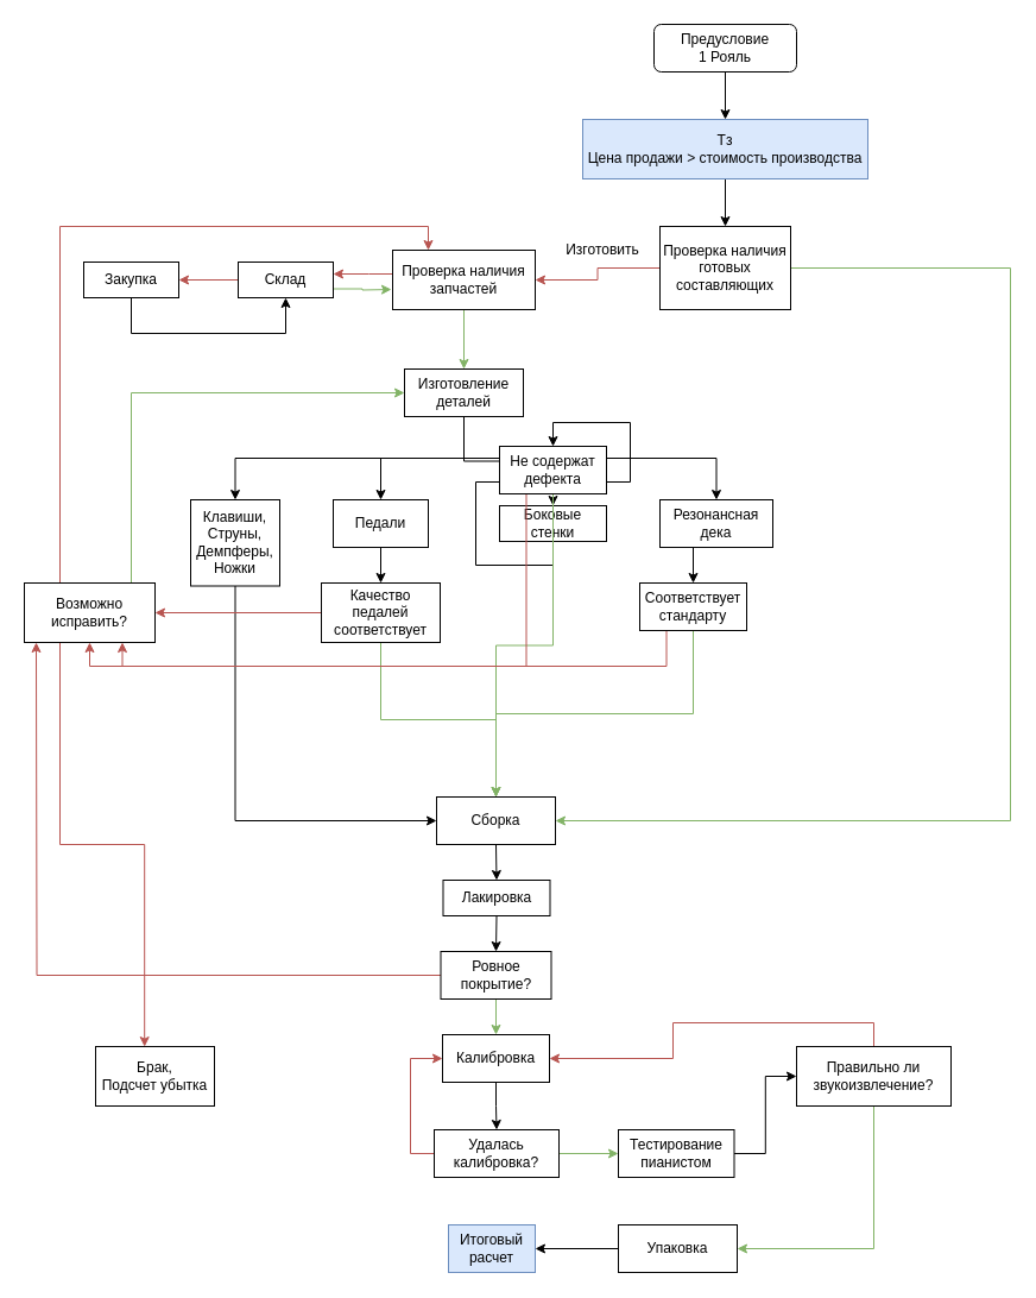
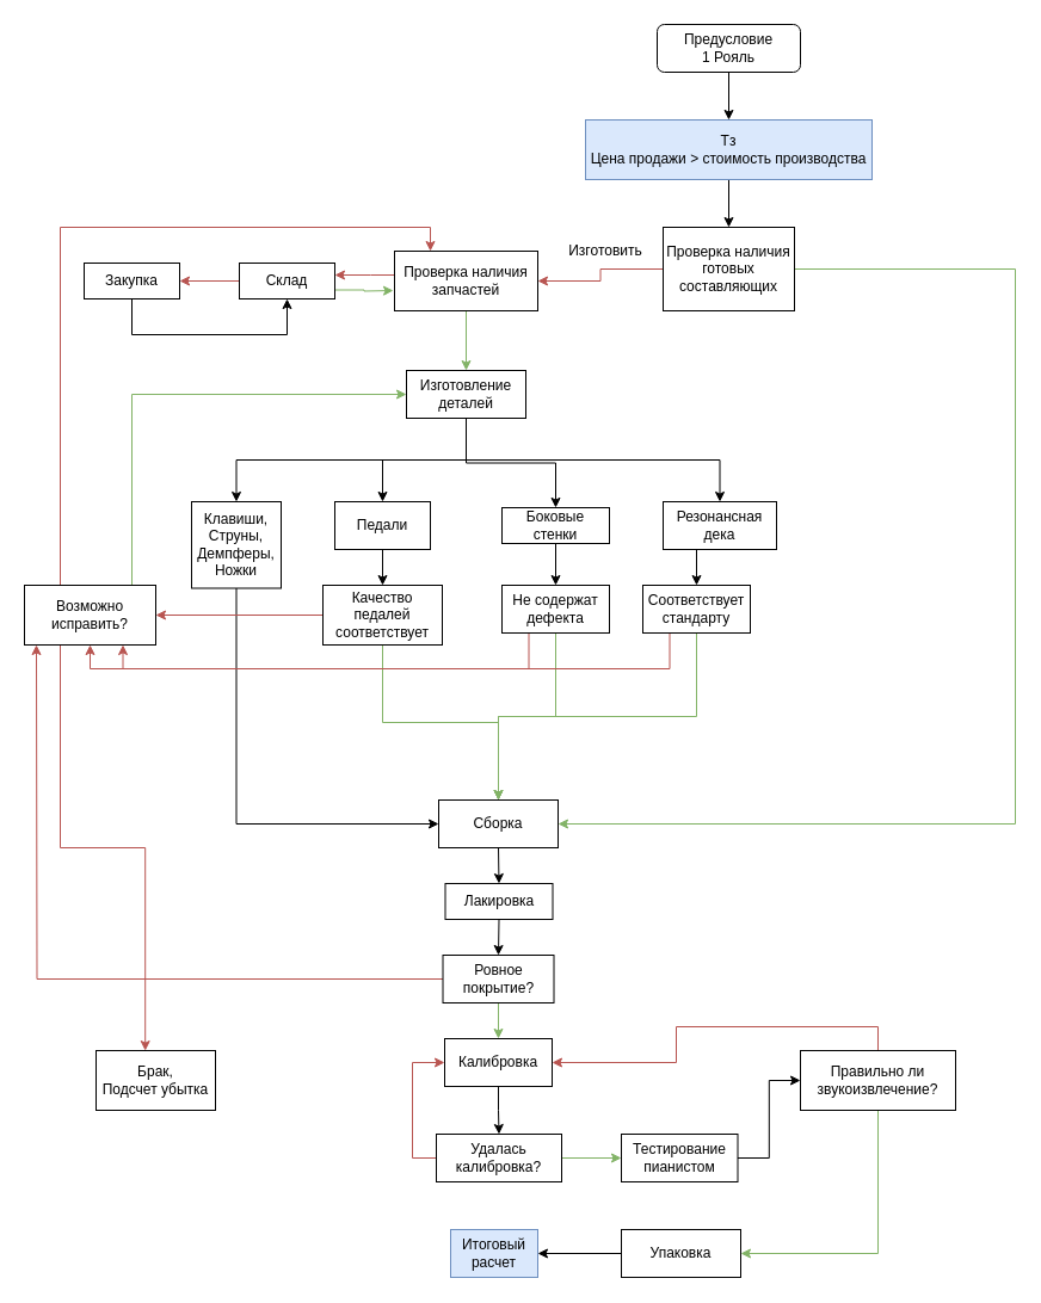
  <mxCell id="0" />
  <mxCell id="1" parent="0" />
  <mxCell id="2" style="edgeStyle=orthogonalEdgeStyle;rounded=0;orthogonalLoop=1;jettySize=auto;html=1;" edge="1" parent="1" source="3" target="5"><mxGeometry relative="1" as="geometry" /></mxCell>
  <mxCell id="3" value="Предусловие&lt;br&gt;1 Рояль" style="rounded=1;whiteSpace=wrap;html=1;" vertex="1" parent="1"><mxGeometry x="550" y="20" width="120" height="40" as="geometry" /></mxCell>
  <mxCell id="4" style="edgeStyle=orthogonalEdgeStyle;rounded=0;orthogonalLoop=1;jettySize=auto;html=1;exitX=0.5;exitY=1;exitDx=0;exitDy=0;entryX=0.5;entryY=0;entryDx=0;entryDy=0;" edge="1" parent="1" source="5" target="21"><mxGeometry relative="1" as="geometry" /></mxCell>
  <mxCell id="5" value="Тз&lt;br&gt;Цена продажи &amp;gt; стоимость производства" style="rounded=0;whiteSpace=wrap;html=1;fillColor=#dae8fc;strokeColor=#6c8ebf;" vertex="1" parent="1"><mxGeometry x="490" y="100" width="240" height="50" as="geometry" /></mxCell>
  <mxCell id="6" style="edgeStyle=orthogonalEdgeStyle;rounded=0;orthogonalLoop=1;jettySize=auto;html=1;fillColor=#f8cecc;strokeColor=#b85450;" edge="1" parent="1" source="8" target="11"><mxGeometry relative="1" as="geometry"><Array as="points"><mxPoint x="310" y="230" /><mxPoint x="310" y="230" /></Array></mxGeometry></mxCell>
  <mxCell id="7" style="edgeStyle=orthogonalEdgeStyle;rounded=0;orthogonalLoop=1;jettySize=auto;html=1;exitX=0.5;exitY=1;exitDx=0;exitDy=0;entryX=0.5;entryY=0;entryDx=0;entryDy=0;fillColor=#d5e8d4;strokeColor=#82b366;" edge="1" parent="1" source="8" target="18"><mxGeometry relative="1" as="geometry" /></mxCell>
  <mxCell id="8" value="Проверка наличия запчастей" style="rounded=0;whiteSpace=wrap;html=1;" vertex="1" parent="1"><mxGeometry x="330" y="210" width="120" height="50" as="geometry" /></mxCell>
  <mxCell id="9" style="edgeStyle=orthogonalEdgeStyle;rounded=0;orthogonalLoop=1;jettySize=auto;html=1;entryX=1;entryY=0.5;entryDx=0;entryDy=0;fillColor=#f8cecc;strokeColor=#b85450;" edge="1" parent="1" source="11" target="13"><mxGeometry relative="1" as="geometry" /></mxCell>
  <mxCell id="10" style="edgeStyle=orthogonalEdgeStyle;rounded=0;orthogonalLoop=1;jettySize=auto;html=1;exitX=1;exitY=0.75;exitDx=0;exitDy=0;fillColor=#d5e8d4;strokeColor=#82b366;" edge="1" parent="1" source="11"><mxGeometry relative="1" as="geometry"><mxPoint x="329" y="243" as="targetPoint" /></mxGeometry></mxCell>
  <mxCell id="11" value="Склад" style="rounded=0;whiteSpace=wrap;html=1;" vertex="1" parent="1"><mxGeometry x="200" y="220" width="80" height="30" as="geometry" /></mxCell>
  <mxCell id="12" style="edgeStyle=orthogonalEdgeStyle;rounded=0;orthogonalLoop=1;jettySize=auto;html=1;exitX=0.5;exitY=1;exitDx=0;exitDy=0;entryX=0.5;entryY=1;entryDx=0;entryDy=0;" edge="1" parent="1" source="13" target="11"><mxGeometry relative="1" as="geometry"><Array as="points"><mxPoint x="110" y="280" /><mxPoint x="240" y="280" /></Array></mxGeometry></mxCell>
  <mxCell id="13" value="Закупка" style="rounded=0;whiteSpace=wrap;html=1;" vertex="1" parent="1"><mxGeometry x="70" y="220" width="80" height="30" as="geometry" /></mxCell>
  <mxCell id="14" style="edgeStyle=orthogonalEdgeStyle;rounded=0;orthogonalLoop=1;jettySize=auto;html=1;exitX=0.5;exitY=1;exitDx=0;exitDy=0;" edge="1" parent="1" source="18" target="28"><mxGeometry relative="1" as="geometry" /></mxCell>
  <mxCell id="15" style="edgeStyle=orthogonalEdgeStyle;rounded=0;orthogonalLoop=1;jettySize=auto;html=1;exitX=0.5;exitY=1;exitDx=0;exitDy=0;entryX=0.5;entryY=0;entryDx=0;entryDy=0;" edge="1" parent="1" source="18" target="26"><mxGeometry relative="1" as="geometry" /></mxCell>
  <mxCell id="16" style="edgeStyle=orthogonalEdgeStyle;rounded=0;orthogonalLoop=1;jettySize=auto;html=1;exitX=0.5;exitY=1;exitDx=0;exitDy=0;entryX=0.5;entryY=0;entryDx=0;entryDy=0;" edge="1" parent="1" source="18" target="33"><mxGeometry relative="1" as="geometry" /></mxCell>
  <mxCell id="17" style="edgeStyle=orthogonalEdgeStyle;rounded=0;orthogonalLoop=1;jettySize=auto;html=1;exitX=0.5;exitY=1;exitDx=0;exitDy=0;entryX=0.5;entryY=0;entryDx=0;entryDy=0;" edge="1" parent="1" source="18" target="38"><mxGeometry relative="1" as="geometry"><Array as="points"><mxPoint x="390" y="385" /><mxPoint x="602" y="385" /></Array></mxGeometry></mxCell>
  <mxCell id="18" value="Изготовление деталей" style="rounded=0;whiteSpace=wrap;html=1;" vertex="1" parent="1"><mxGeometry x="340" y="310" width="100" height="40" as="geometry" /></mxCell>
  <mxCell id="19" style="edgeStyle=orthogonalEdgeStyle;rounded=0;orthogonalLoop=1;jettySize=auto;html=1;exitX=0;exitY=0.5;exitDx=0;exitDy=0;entryX=1;entryY=0.5;entryDx=0;entryDy=0;fillColor=#f8cecc;strokeColor=#b85450;" edge="1" parent="1" source="21" target="8"><mxGeometry relative="1" as="geometry" /></mxCell>
  <mxCell id="20" style="edgeStyle=orthogonalEdgeStyle;rounded=0;orthogonalLoop=1;jettySize=auto;html=1;exitX=1;exitY=0.5;exitDx=0;exitDy=0;entryX=1;entryY=0.5;entryDx=0;entryDy=0;fillColor=#d5e8d4;strokeColor=#82b366;" edge="1" parent="1" source="21" target="23"><mxGeometry relative="1" as="geometry"><Array as="points"><mxPoint x="850" y="225" /><mxPoint x="850" y="690" /></Array></mxGeometry></mxCell>
  <mxCell id="21" value="Проверка наличия готовых составляющих" style="rounded=0;whiteSpace=wrap;html=1;" vertex="1" parent="1"><mxGeometry x="555" y="190" width="110" height="70" as="geometry" /></mxCell>
  <mxCell id="22" style="edgeStyle=orthogonalEdgeStyle;rounded=0;orthogonalLoop=1;jettySize=auto;html=1;exitX=0.5;exitY=1;exitDx=0;exitDy=0;entryX=0.5;entryY=0;entryDx=0;entryDy=0;" edge="1" parent="1" source="23" target="48"><mxGeometry relative="1" as="geometry" /></mxCell>
  <mxCell id="23" value="Сборка" style="rounded=0;whiteSpace=wrap;html=1;" vertex="1" parent="1"><mxGeometry x="367" y="670" width="100" height="40" as="geometry" /></mxCell>
  <mxCell id="24" value="Изготовить" style="text;html=1;strokeColor=none;fillColor=none;align=center;verticalAlign=middle;whiteSpace=wrap;rounded=0;" vertex="1" parent="1"><mxGeometry x="467" y="200" width="80" height="20" as="geometry" /></mxCell>
  <mxCell id="25" style="edgeStyle=orthogonalEdgeStyle;rounded=0;orthogonalLoop=1;jettySize=auto;html=1;exitX=0.5;exitY=1;exitDx=0;exitDy=0;entryX=0;entryY=0.5;entryDx=0;entryDy=0;" edge="1" parent="1" source="26" target="23"><mxGeometry relative="1" as="geometry" /></mxCell>
  <mxCell id="26" value="Клавиши,&lt;br&gt;Струны,&lt;br&gt;Демпферы,&lt;br&gt;Ножки" style="rounded=0;whiteSpace=wrap;html=1;" vertex="1" parent="1"><mxGeometry x="160" y="420" width="75" height="72.5" as="geometry" /></mxCell>
  <mxCell id="27" style="edgeStyle=orthogonalEdgeStyle;rounded=0;orthogonalLoop=1;jettySize=auto;html=1;exitX=0.5;exitY=1;exitDx=0;exitDy=0;entryX=0.5;entryY=0;entryDx=0;entryDy=0;" edge="1" parent="1" source="28" target="31"><mxGeometry relative="1" as="geometry" /></mxCell>
  <mxCell id="28" value="Педали" style="rounded=0;whiteSpace=wrap;html=1;" vertex="1" parent="1"><mxGeometry x="280" y="420" width="80" height="40" as="geometry" /></mxCell>
  <mxCell id="29" style="edgeStyle=orthogonalEdgeStyle;rounded=0;orthogonalLoop=1;jettySize=auto;html=1;entryX=0.5;entryY=0;entryDx=0;entryDy=0;fillColor=#d5e8d4;strokeColor=#82b366;" edge="1" parent="1" source="31" target="23"><mxGeometry relative="1" as="geometry" /></mxCell>
  <mxCell id="30" style="edgeStyle=orthogonalEdgeStyle;rounded=0;orthogonalLoop=1;jettySize=auto;html=1;entryX=1;entryY=0.5;entryDx=0;entryDy=0;fillColor=#f8cecc;strokeColor=#b85450;" edge="1" parent="1" source="31" target="45"><mxGeometry relative="1" as="geometry" /></mxCell>
  <mxCell id="31" value="Качество педалей соответствует" style="rounded=0;whiteSpace=wrap;html=1;" vertex="1" parent="1"><mxGeometry x="270" y="490" width="100" height="50" as="geometry" /></mxCell>
  <mxCell id="32" style="edgeStyle=orthogonalEdgeStyle;rounded=0;orthogonalLoop=1;jettySize=auto;html=1;exitX=0.5;exitY=1;exitDx=0;exitDy=0;entryX=0.5;entryY=0;entryDx=0;entryDy=0;" edge="1" parent="1" source="33" target="36"><mxGeometry relative="1" as="geometry" /></mxCell>
  <mxCell id="33" value="Боковые стенки" style="rounded=0;whiteSpace=wrap;html=1;" vertex="1" parent="1"><mxGeometry x="420" y="425" width="90" height="30" as="geometry" /></mxCell>
  <mxCell id="34" style="edgeStyle=orthogonalEdgeStyle;rounded=0;orthogonalLoop=1;jettySize=auto;html=1;exitX=0.5;exitY=1;exitDx=0;exitDy=0;entryX=0.5;entryY=0;entryDx=0;entryDy=0;fillColor=#d5e8d4;strokeColor=#82b366;" edge="1" parent="1" source="36" target="23"><mxGeometry relative="1" as="geometry" /></mxCell>
  <mxCell id="35" style="edgeStyle=orthogonalEdgeStyle;rounded=0;orthogonalLoop=1;jettySize=auto;html=1;exitX=0.25;exitY=1;exitDx=0;exitDy=0;entryX=0.75;entryY=1;entryDx=0;entryDy=0;fillColor=#f8cecc;strokeColor=#b85450;" edge="1" parent="1" source="36" target="45"><mxGeometry relative="1" as="geometry" /></mxCell>
- <mxCell id="36" value="Не содержат дефекта" style="rounded=0;whiteSpace=wrap;html=1;" vertex="1" parent="1"><mxGeometry x="420" y="375" width="90" height="40" as="geometry" /></mxCell>
+ <mxCell id="36" value="Не содержат дефекта" style="rounded=0;whiteSpace=wrap;html=1;" vertex="1" parent="1"><mxGeometry x="420" y="490" width="90" height="40" as="geometry" /></mxCell>
  <mxCell id="37" style="edgeStyle=orthogonalEdgeStyle;rounded=0;orthogonalLoop=1;jettySize=auto;html=1;exitX=0.5;exitY=1;exitDx=0;exitDy=0;entryX=0.5;entryY=0;entryDx=0;entryDy=0;" edge="1" parent="1" source="38" target="41"><mxGeometry relative="1" as="geometry" /></mxCell>
  <mxCell id="38" value="Резонансная дека" style="rounded=0;whiteSpace=wrap;html=1;" vertex="1" parent="1"><mxGeometry x="555" y="420" width="95" height="40" as="geometry" /></mxCell>
  <mxCell id="39" style="edgeStyle=orthogonalEdgeStyle;rounded=0;orthogonalLoop=1;jettySize=auto;html=1;exitX=0.5;exitY=1;exitDx=0;exitDy=0;entryX=0.5;entryY=0;entryDx=0;entryDy=0;fillColor=#d5e8d4;strokeColor=#82b366;" edge="1" parent="1" source="41" target="23"><mxGeometry relative="1" as="geometry" /></mxCell>
  <mxCell id="40" style="edgeStyle=orthogonalEdgeStyle;rounded=0;orthogonalLoop=1;jettySize=auto;html=1;exitX=0.25;exitY=1;exitDx=0;exitDy=0;entryX=0.5;entryY=1;entryDx=0;entryDy=0;fillColor=#f8cecc;strokeColor=#b85450;" edge="1" parent="1" source="41" target="45"><mxGeometry relative="1" as="geometry" /></mxCell>
  <mxCell id="41" value="Соответствует стандарту" style="rounded=0;whiteSpace=wrap;html=1;" vertex="1" parent="1"><mxGeometry x="538" y="490" width="90" height="40" as="geometry" /></mxCell>
  <mxCell id="42" style="edgeStyle=orthogonalEdgeStyle;rounded=0;orthogonalLoop=1;jettySize=auto;html=1;exitX=0.5;exitY=0;exitDx=0;exitDy=0;entryX=0;entryY=0.5;entryDx=0;entryDy=0;fillColor=#d5e8d4;strokeColor=#82b366;" edge="1" parent="1" source="45" target="18"><mxGeometry relative="1" as="geometry"><Array as="points"><mxPoint x="110" y="490" /><mxPoint x="110" y="330" /></Array></mxGeometry></mxCell>
  <mxCell id="43" style="edgeStyle=orthogonalEdgeStyle;rounded=0;orthogonalLoop=1;jettySize=auto;html=1;exitX=0.5;exitY=0;exitDx=0;exitDy=0;entryX=0.25;entryY=0;entryDx=0;entryDy=0;fillColor=#f8cecc;strokeColor=#b85450;" edge="1" parent="1" source="45" target="8"><mxGeometry relative="1" as="geometry"><Array as="points"><mxPoint x="50" y="490" /><mxPoint x="50" y="190" /><mxPoint x="360" y="190" /></Array></mxGeometry></mxCell>
  <mxCell id="44" style="edgeStyle=orthogonalEdgeStyle;rounded=0;orthogonalLoop=1;jettySize=auto;html=1;exitX=0.5;exitY=1;exitDx=0;exitDy=0;entryX=0.412;entryY=0.002;entryDx=0;entryDy=0;entryPerimeter=0;fillColor=#f8cecc;strokeColor=#b85450;" edge="1" parent="1" source="45" target="46"><mxGeometry relative="1" as="geometry"><Array as="points"><mxPoint x="50" y="540" /><mxPoint x="50" y="710" /><mxPoint x="121" y="710" /></Array></mxGeometry></mxCell>
  <mxCell id="45" value="Возможно исправить?" style="rounded=0;whiteSpace=wrap;html=1;" vertex="1" parent="1"><mxGeometry x="20" y="490" width="110" height="50" as="geometry" /></mxCell>
  <mxCell id="46" value="Брак,&lt;br&gt;Подсчет убытка" style="rounded=0;whiteSpace=wrap;html=1;" vertex="1" parent="1"><mxGeometry x="80" y="880" width="100" height="50" as="geometry" /></mxCell>
  <mxCell id="47" style="edgeStyle=orthogonalEdgeStyle;rounded=0;orthogonalLoop=1;jettySize=auto;html=1;exitX=0.5;exitY=1;exitDx=0;exitDy=0;entryX=0.5;entryY=0;entryDx=0;entryDy=0;" edge="1" parent="1" source="48" target="51"><mxGeometry relative="1" as="geometry" /></mxCell>
  <mxCell id="48" value="Лакировка" style="rounded=0;whiteSpace=wrap;html=1;" vertex="1" parent="1"><mxGeometry x="372.5" y="740" width="90" height="30" as="geometry" /></mxCell>
  <mxCell id="49" style="edgeStyle=orthogonalEdgeStyle;rounded=0;orthogonalLoop=1;jettySize=auto;html=1;exitX=0;exitY=0.5;exitDx=0;exitDy=0;fillColor=#f8cecc;strokeColor=#b85450;" edge="1" parent="1" source="51"><mxGeometry relative="1" as="geometry"><mxPoint x="30" y="540" as="targetPoint" /></mxGeometry></mxCell>
  <mxCell id="50" style="edgeStyle=orthogonalEdgeStyle;rounded=0;orthogonalLoop=1;jettySize=auto;html=1;exitX=0.5;exitY=1;exitDx=0;exitDy=0;entryX=0.5;entryY=0;entryDx=0;entryDy=0;fillColor=#d5e8d4;strokeColor=#82b366;" edge="1" parent="1" source="51" target="53"><mxGeometry relative="1" as="geometry" /></mxCell>
  <mxCell id="51" value="Ровное покрытие?" style="rounded=0;whiteSpace=wrap;html=1;" vertex="1" parent="1"><mxGeometry x="370.5" y="800" width="93" height="40" as="geometry" /></mxCell>
  <mxCell id="52" style="edgeStyle=orthogonalEdgeStyle;rounded=0;orthogonalLoop=1;jettySize=auto;html=1;exitX=0.5;exitY=1;exitDx=0;exitDy=0;entryX=0.5;entryY=0;entryDx=0;entryDy=0;" edge="1" parent="1" source="53" target="56"><mxGeometry relative="1" as="geometry" /></mxCell>
  <mxCell id="53" value="Калибровка" style="rounded=0;whiteSpace=wrap;html=1;" vertex="1" parent="1"><mxGeometry x="372" y="870" width="90" height="40" as="geometry" /></mxCell>
  <mxCell id="54" style="edgeStyle=orthogonalEdgeStyle;rounded=0;orthogonalLoop=1;jettySize=auto;html=1;exitX=0;exitY=0.5;exitDx=0;exitDy=0;entryX=0;entryY=0.5;entryDx=0;entryDy=0;fillColor=#f8cecc;strokeColor=#b85450;" edge="1" parent="1" source="56" target="53"><mxGeometry relative="1" as="geometry" /></mxCell>
  <mxCell id="55" style="edgeStyle=orthogonalEdgeStyle;rounded=0;orthogonalLoop=1;jettySize=auto;html=1;exitX=1;exitY=0.5;exitDx=0;exitDy=0;entryX=0;entryY=0.5;entryDx=0;entryDy=0;fillColor=#d5e8d4;strokeColor=#82b366;" edge="1" parent="1" source="56" target="58"><mxGeometry relative="1" as="geometry" /></mxCell>
  <mxCell id="56" value="Удалась калибровка?" style="rounded=0;whiteSpace=wrap;html=1;" vertex="1" parent="1"><mxGeometry x="365" y="950" width="105" height="40" as="geometry" /></mxCell>
  <mxCell id="57" style="edgeStyle=orthogonalEdgeStyle;rounded=0;orthogonalLoop=1;jettySize=auto;html=1;exitX=1;exitY=0.5;exitDx=0;exitDy=0;entryX=0;entryY=0.5;entryDx=0;entryDy=0;" edge="1" parent="1" source="58" target="61"><mxGeometry relative="1" as="geometry" /></mxCell>
  <mxCell id="58" value="Тестирование&lt;br&gt;пианистом" style="rounded=0;whiteSpace=wrap;html=1;" vertex="1" parent="1"><mxGeometry x="520" y="950" width="97.5" height="40" as="geometry" /></mxCell>
  <mxCell id="59" style="edgeStyle=orthogonalEdgeStyle;rounded=0;orthogonalLoop=1;jettySize=auto;html=1;entryX=1;entryY=0.5;entryDx=0;entryDy=0;exitX=0.5;exitY=0;exitDx=0;exitDy=0;fillColor=#f8cecc;strokeColor=#b85450;" edge="1" parent="1" source="61" target="53"><mxGeometry relative="1" as="geometry" /></mxCell>
  <mxCell id="60" style="edgeStyle=orthogonalEdgeStyle;rounded=0;orthogonalLoop=1;jettySize=auto;html=1;exitX=0.5;exitY=1;exitDx=0;exitDy=0;entryX=1;entryY=0.5;entryDx=0;entryDy=0;fillColor=#d5e8d4;strokeColor=#82b366;" edge="1" parent="1" source="61" target="63"><mxGeometry relative="1" as="geometry" /></mxCell>
  <mxCell id="61" value="Правильно ли звукоизвлечение?" style="rounded=0;whiteSpace=wrap;html=1;" vertex="1" parent="1"><mxGeometry x="670" y="880" width="130" height="50" as="geometry" /></mxCell>
  <mxCell id="62" style="edgeStyle=orthogonalEdgeStyle;rounded=0;orthogonalLoop=1;jettySize=auto;html=1;exitX=0;exitY=0.5;exitDx=0;exitDy=0;entryX=1;entryY=0.5;entryDx=0;entryDy=0;" edge="1" parent="1" source="63" target="64"><mxGeometry relative="1" as="geometry" /></mxCell>
  <mxCell id="63" value="Упаковка" style="rounded=0;whiteSpace=wrap;html=1;" vertex="1" parent="1"><mxGeometry x="520" y="1030" width="100" height="40" as="geometry" /></mxCell>
  <mxCell id="64" value="Итоговый расчет" style="rounded=0;whiteSpace=wrap;html=1;fillColor=#dae8fc;strokeColor=#6c8ebf;" vertex="1" parent="1"><mxGeometry x="377" y="1030" width="73" height="40" as="geometry" /></mxCell>
